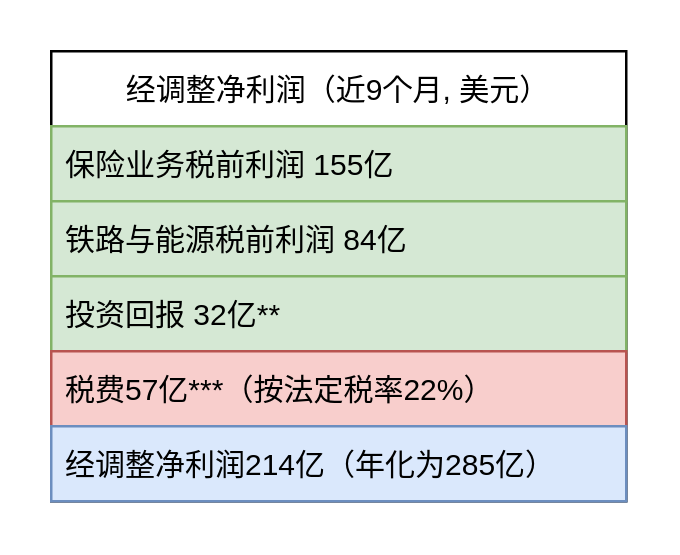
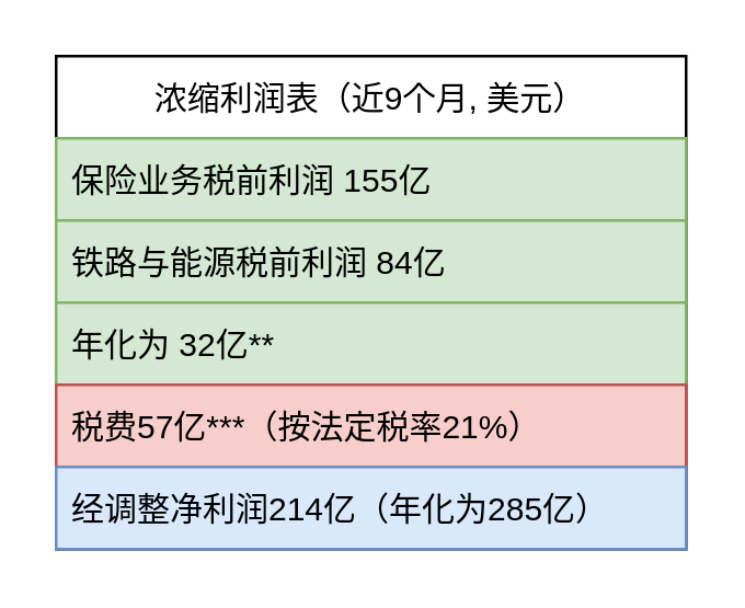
  <mxCell id="0" />
  <mxCell id="1" parent="0" />
- <mxCell id="2" value="经调整净利润（近9个月, 美元）" style="swimlane;fontStyle=0;childLayout=stackLayout;horizontal=1;startSize=30;horizontalStack=0;resizeParent=1;resizeParentMax=0;resizeLast=0;collapsible=1;marginBottom=0;" parent="1" vertex="1"><mxGeometry x="20" y="20" width="230" height="180" as="geometry" /></mxCell>
+ <mxCell id="2" value="浓缩利润表（近9个月, 美元）" style="swimlane;fontStyle=0;childLayout=stackLayout;horizontal=1;startSize=30;horizontalStack=0;resizeParent=1;resizeParentMax=0;resizeLast=0;collapsible=1;marginBottom=0;" parent="1" vertex="1"><mxGeometry x="20" y="20" width="230" height="180" as="geometry" /></mxCell>
  <mxCell id="3" value="保险业务税前利润 155亿" style="text;strokeColor=#82b366;fillColor=#d5e8d4;align=left;verticalAlign=middle;spacingLeft=4;spacingRight=4;overflow=hidden;points=[[0,0.5],[1,0.5]];portConstraint=eastwest;rotatable=0;" parent="2" vertex="1"><mxGeometry y="30" width="230" height="30" as="geometry" /></mxCell>
  <mxCell id="4" value="铁路与能源税前利润 84亿" style="text;strokeColor=#82b366;fillColor=#d5e8d4;align=left;verticalAlign=middle;spacingLeft=4;spacingRight=4;overflow=hidden;points=[[0,0.5],[1,0.5]];portConstraint=eastwest;rotatable=0;" parent="2" vertex="1"><mxGeometry y="60" width="230" height="30" as="geometry" /></mxCell>
- <mxCell id="5" value="投资回报 32亿**" style="text;strokeColor=#82b366;fillColor=#d5e8d4;align=left;verticalAlign=middle;spacingLeft=4;spacingRight=4;overflow=hidden;points=[[0,0.5],[1,0.5]];portConstraint=eastwest;rotatable=0;" parent="2" vertex="1"><mxGeometry y="90" width="230" height="30" as="geometry" /></mxCell>
- <mxCell id="6" value="税费57亿***（按法定税率22%）" style="text;strokeColor=#b85450;fillColor=#f8cecc;align=left;verticalAlign=middle;spacingLeft=4;spacingRight=4;overflow=hidden;points=[[0,0.5],[1,0.5]];portConstraint=eastwest;rotatable=0;" parent="2" vertex="1"><mxGeometry y="120" width="230" height="30" as="geometry" /></mxCell>
+ <mxCell id="5" value="年化为 32亿**" style="text;strokeColor=#82b366;fillColor=#d5e8d4;align=left;verticalAlign=middle;spacingLeft=4;spacingRight=4;overflow=hidden;points=[[0,0.5],[1,0.5]];portConstraint=eastwest;rotatable=0;" parent="2" vertex="1"><mxGeometry y="90" width="230" height="30" as="geometry" /></mxCell>
+ <mxCell id="6" value="税费57亿***（按法定税率21%）" style="text;strokeColor=#b85450;fillColor=#f8cecc;align=left;verticalAlign=middle;spacingLeft=4;spacingRight=4;overflow=hidden;points=[[0,0.5],[1,0.5]];portConstraint=eastwest;rotatable=0;" parent="2" vertex="1"><mxGeometry y="120" width="230" height="30" as="geometry" /></mxCell>
  <mxCell id="7" value="经调整净利润214亿（年化为285亿）" style="text;strokeColor=#6c8ebf;fillColor=#dae8fc;align=left;verticalAlign=middle;spacingLeft=4;spacingRight=4;overflow=hidden;points=[[0,0.5],[1,0.5]];portConstraint=eastwest;rotatable=0;" parent="2" vertex="1"><mxGeometry y="150" width="230" height="30" as="geometry" /></mxCell>
